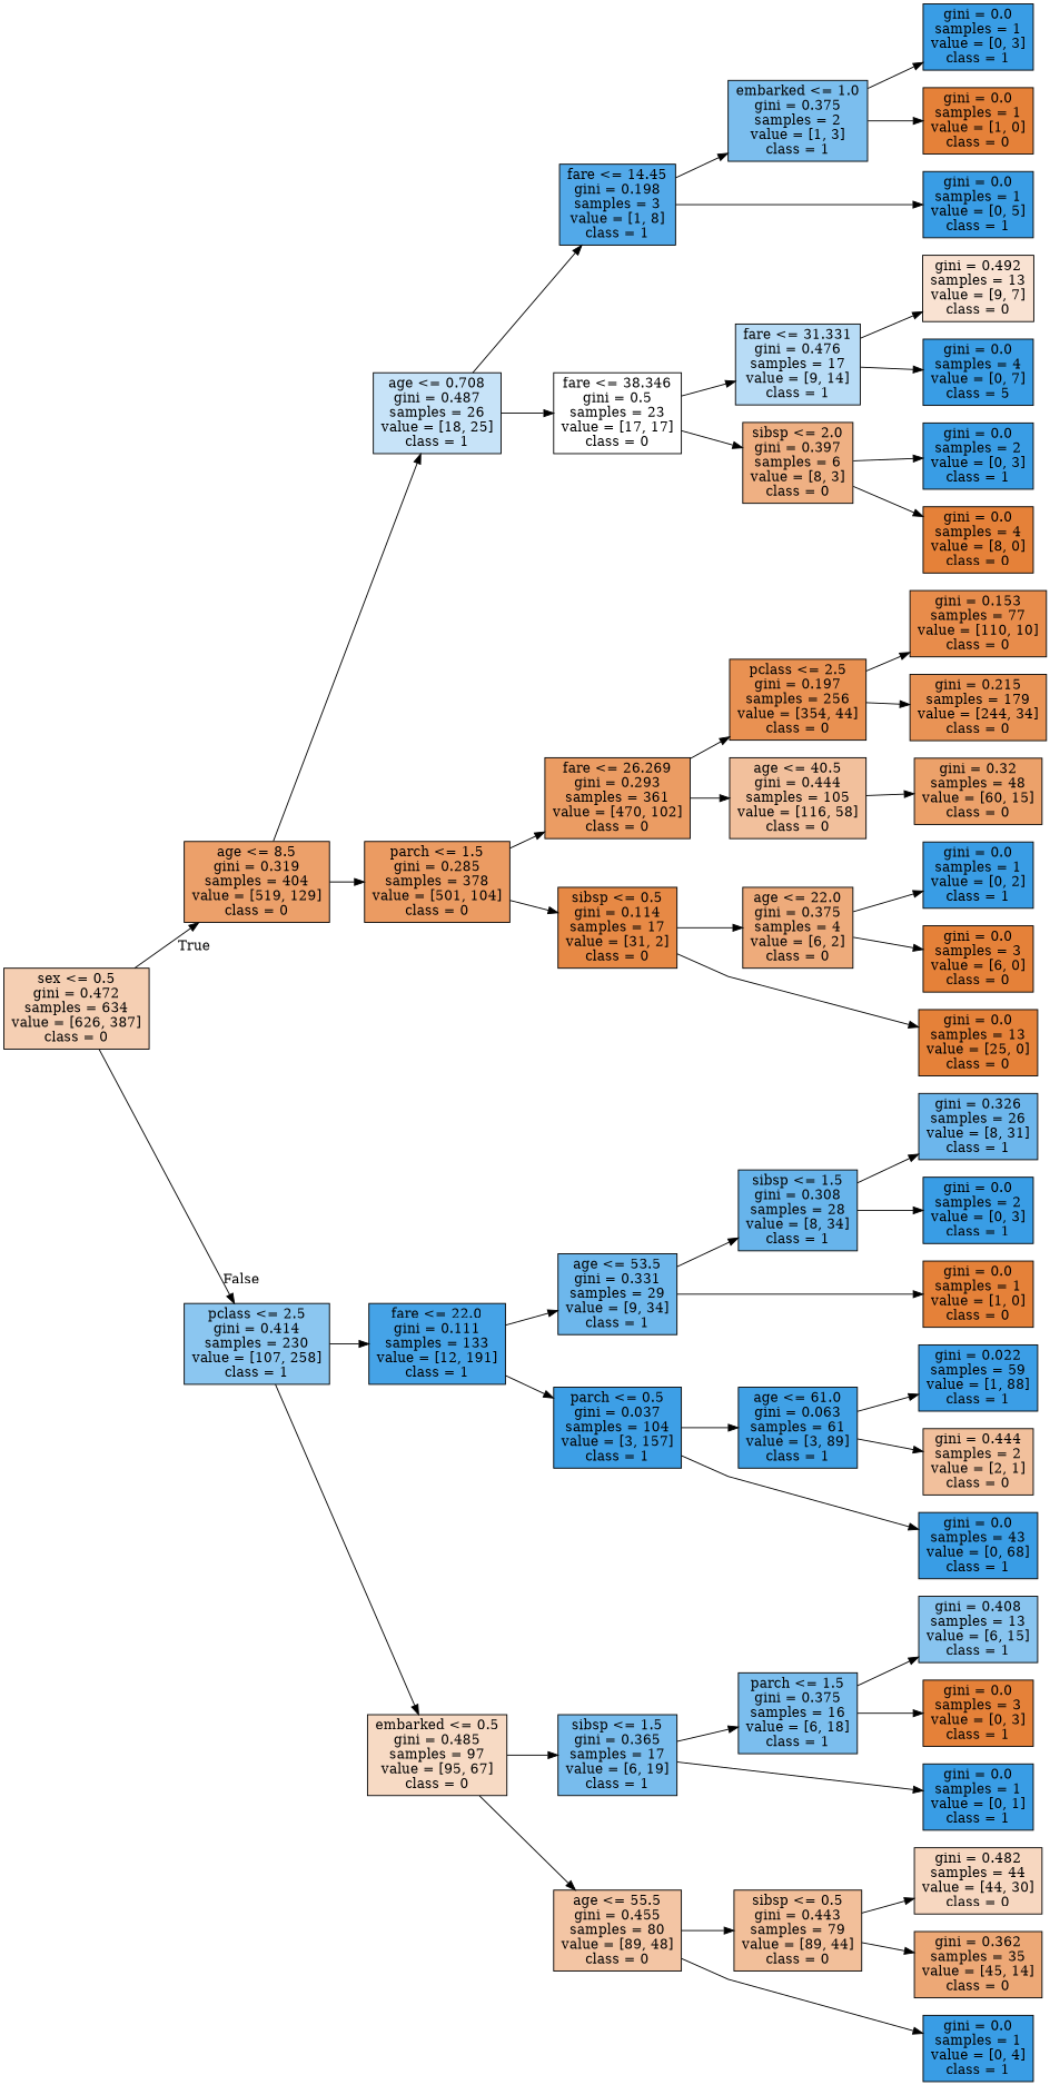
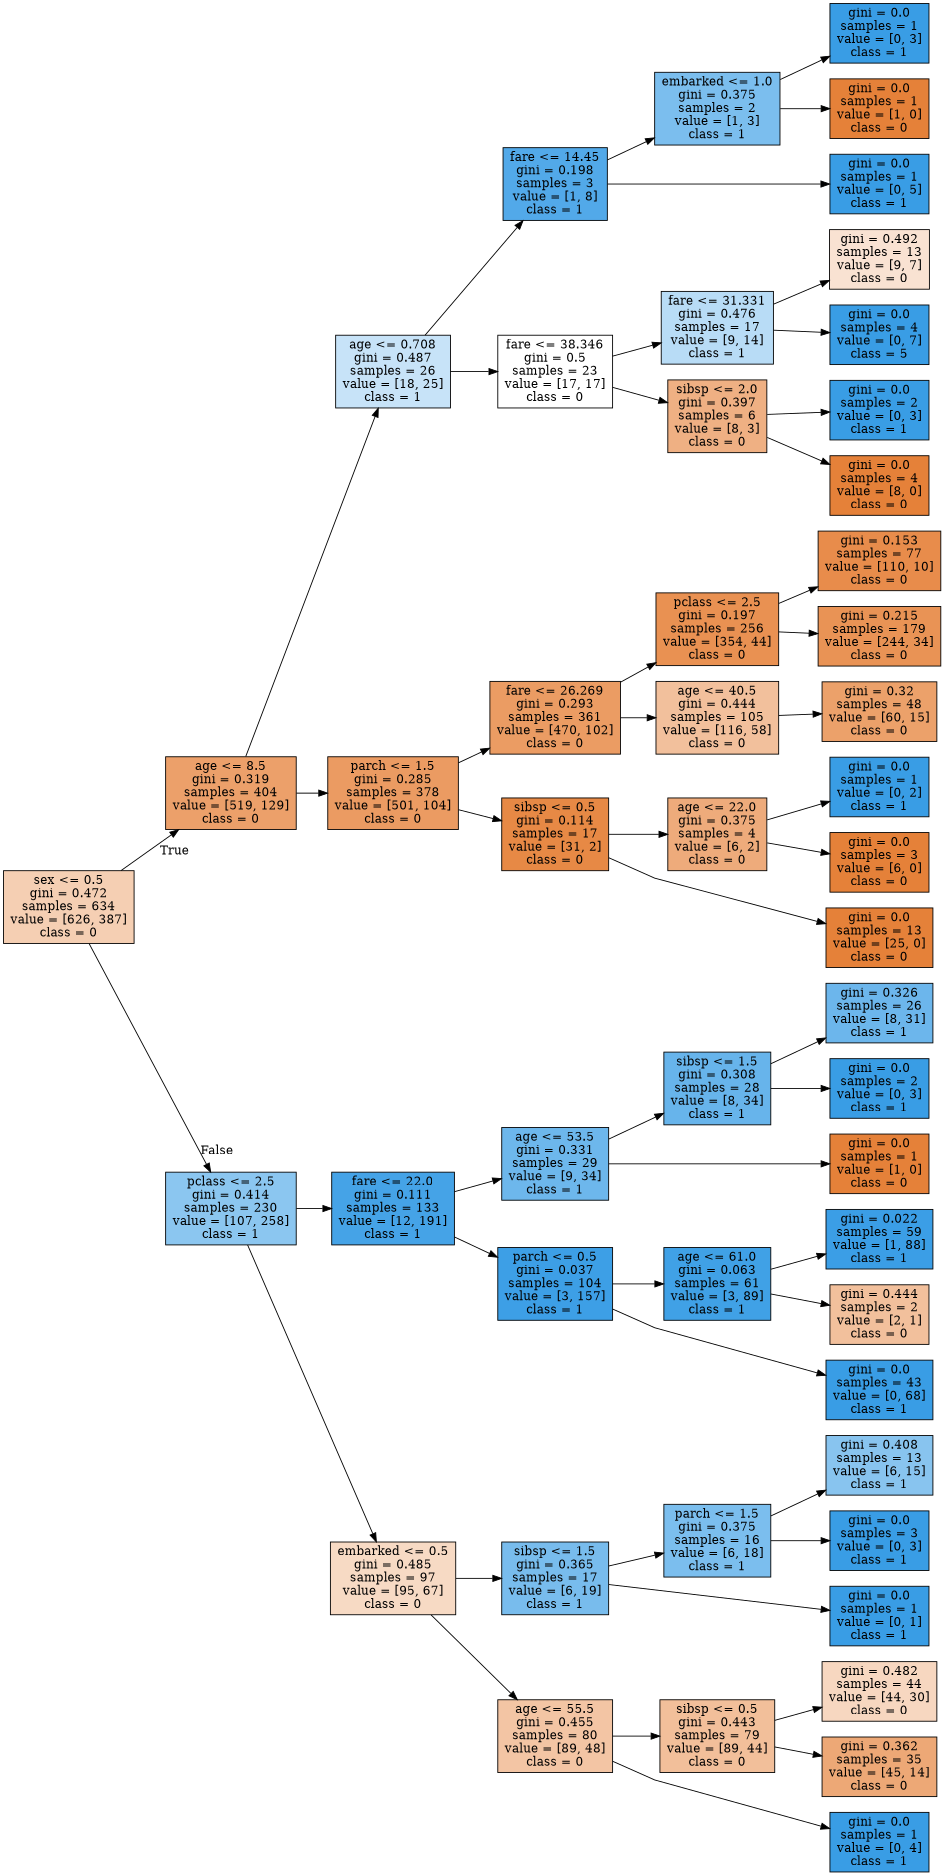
  digraph {
    rankdir=LR
    ranksep=equally
    splines=polyline
    node [color=black fillcolor="#399de5ff" shape=box style=filled]
    n1 [fillcolor="#e5813961" label="sex <= 0.5\ngini = 0.472\nsamples = 634\nvalue = [626, 387]\nclass = 0"]
    n2 [fillcolor="#e58139c0" label="age <= 8.5\ngini = 0.319\nsamples = 404\nvalue = [519, 129]\nclass = 0"]
    n3 [fillcolor="#399de595" label="pclass <= 2.5\ngini = 0.414\nsamples = 230\nvalue = [107, 258]\nclass = 1"]
    n4 [fillcolor="#399de547" label="age <= 0.708\ngini = 0.487\nsamples = 26\nvalue = [18, 25]\nclass = 1"]
    n5 [fillcolor="#e58139ca" label="parch <= 1.5\ngini = 0.285\nsamples = 378\nvalue = [501, 104]\nclass = 0"]
    n6 [fillcolor="#399de5ef" label="fare <= 22.0\ngini = 0.111\nsamples = 133\nvalue = [12, 191]\nclass = 1"]
    n7 [fillcolor="#e581394b" label="embarked <= 0.5\ngini = 0.485\nsamples = 97\nvalue = [95, 67]\nclass = 0"]
    n8 [fillcolor="#399de5df" label="fare <= 14.45\ngini = 0.198\nsamples = 3\nvalue = [1, 8]\nclass = 1"]
    n9 [fillcolor="#e5813900" label="fare <= 38.346\ngini = 0.5\nsamples = 23\nvalue = [17, 17]\nclass = 0"]
    n10 [fillcolor="#e58139c8" label="fare <= 26.269\ngini = 0.293\nsamples = 361\nvalue = [470, 102]\nclass = 0"]
    n11 [fillcolor="#e58139ef" label="sibsp <= 0.5\ngini = 0.114\nsamples = 17\nvalue = [31, 2]\nclass = 0"]
    n12 [fillcolor="#399de5bb" label="age <= 53.5\ngini = 0.331\nsamples = 29\nvalue = [9, 34]\nclass = 1"]
    n13 [fillcolor="#399de5fa" label="parch <= 0.5\ngini = 0.037\nsamples = 104\nvalue = [3, 157]\nclass = 1"]
    n14 [fillcolor="#399de5ae" label="sibsp <= 1.5\ngini = 0.365\nsamples = 17\nvalue = [6, 19]\nclass = 1"]
    n15 [fillcolor="#e5813975" label="age <= 55.5\ngini = 0.455\nsamples = 80\nvalue = [89, 48]\nclass = 0"]
    n16 [fillcolor="#399de5aa" label="embarked <= 1.0\ngini = 0.375\nsamples = 2\nvalue = [1, 3]\nclass = 1"]
    n17 [fillcolor="#399de55b" label="fare <= 31.331\ngini = 0.476\nsamples = 17\nvalue = [9, 14]\nclass = 1"]
    n18 [fillcolor="#e581399f" label="sibsp <= 2.0\ngini = 0.397\nsamples = 6\nvalue = [8, 3]\nclass = 0"]
    n19 [fillcolor="#e58139df" label="pclass <= 2.5\ngini = 0.197\nsamples = 256\nvalue = [354, 44]\nclass = 0"]
    n20 [fillcolor="#e581397f" label="age <= 40.5\ngini = 0.444\nsamples = 105\nvalue = [116, 58]\nclass = 0"]
    n21 [fillcolor="#e58139aa" label="age <= 22.0\ngini = 0.375\nsamples = 4\nvalue = [6, 2]\nclass = 0"]
    n22 [fillcolor="#399de5c3" label="sibsp <= 1.5\ngini = 0.308\nsamples = 28\nvalue = [8, 34]\nclass = 1"]
    n23 [fillcolor="#399de5f6" label="age <= 61.0\ngini = 0.063\nsamples = 61\nvalue = [3, 89]\nclass = 1"]
    n24 [fillcolor="#399de5aa" label="parch <= 1.5\ngini = 0.375\nsamples = 16\nvalue = [6, 18]\nclass = 1"]
    n25 [fillcolor="#e5813981" label="sibsp <= 0.5\ngini = 0.443\nsamples = 79\nvalue = [89, 44]\nclass = 0"]
    n26 [label="gini = 0.0\nsamples = 1\nvalue = [0, 3]\nclass = 1"]
    n27 [fillcolor="#e58139ff" label="gini = 0.0\nsamples = 1\nvalue = [1, 0]\nclass = 0"]
    n28 [label="gini = 0.0\nsamples = 1\nvalue = [0, 5]\nclass = 1"]
    n29 [fillcolor="#e5813939" label="gini = 0.492\nsamples = 13\nvalue = [9, 7]\nclass = 0"]
    n30 [label="gini = 0.0\nsamples = 4\nvalue = [0, 7]\nclass = 5"]
    n31 [label="gini = 0.0\nsamples = 2\nvalue = [0, 3]\nclass = 1"]
    n32 [fillcolor="#e58139ff" label="gini = 0.0\nsamples = 4\nvalue = [8, 0]\nclass = 0"]
    n33 [fillcolor="#e58139e8" label="gini = 0.153\nsamples = 77\nvalue = [110, 10]\nclass = 0"]
    n34 [fillcolor="#e58139db" label="gini = 0.215\nsamples = 179\nvalue = [244, 34]\nclass = 0"]
    n35 [fillcolor="#e58139bf" label="gini = 0.32\nsamples = 48\nvalue = [60, 15]\nclass = 0"]
    n36 [label="gini = 0.0\nsamples = 1\nvalue = [0, 2]\nclass = 1"]
    n37 [fillcolor="#e58139ff" label="gini = 0.0\nsamples = 3\nvalue = [6, 0]\nclass = 0"]
    n38 [fillcolor="#e58139ff" label="gini = 0.0\nsamples = 13\nvalue = [25, 0]\nclass = 0"]
    n39 [fillcolor="#399de5bd" label="gini = 0.326\nsamples = 26\nvalue = [8, 31]\nclass = 1"]
    n40 [label="gini = 0.0\nsamples = 2\nvalue = [0, 3]\nclass = 1"]
    n41 [fillcolor="#e58139ff" label="gini = 0.0\nsamples = 1\nvalue = [1, 0]\nclass = 0"]
    n42 [fillcolor="#399de5fc" label="gini = 0.022\nsamples = 59\nvalue = [1, 88]\nclass = 1"]
    n43 [fillcolor="#e581397f" label="gini = 0.444\nsamples = 2\nvalue = [2, 1]\nclass = 0"]
    n44 [label="gini = 0.0\nsamples = 43\nvalue = [0, 68]\nclass = 1"]
    n45 [fillcolor="#399de599" label="gini = 0.408\nsamples = 13\nvalue = [6, 15]\nclass = 1"]
-   n46 [fillcolor="#e58139ff" label="gini = 0.0\nsamples = 3\nvalue = [0, 3]\nclass = 1"]
+   n46 [label="gini = 0.0\nsamples = 3\nvalue = [0, 3]\nclass = 1"]
    n47 [label="gini = 0.0\nsamples = 1\nvalue = [0, 1]\nclass = 1"]
    n48 [fillcolor="#e5813951" label="gini = 0.482\nsamples = 44\nvalue = [44, 30]\nclass = 0"]
    n49 [fillcolor="#e58139b0" label="gini = 0.362\nsamples = 35\nvalue = [45, 14]\nclass = 0"]
    n50 [label="gini = 0.0\nsamples = 1\nvalue = [0, 4]\nclass = 1"]
    subgraph sub_1 {
      rank=same
      n1
    }
    subgraph sub_2 {
      rank=same
      n2
      n3
    }
    subgraph sub_3 {
      rank=same
      n4
      n5
      n6
      n7
    }
    subgraph sub_4 {
      rank=same
      n8
      n9
      n10
      n11
      n12
      n13
      n14
      n15
    }
    subgraph sub_5 {
      rank=same
      n16
      n17
      n18
      n19
      n20
      n21
      n22
      n23
      n24
      n25
    }
    subgraph sub_6 {
      rank=same
      n26
      n27
      n28
      n29
      n30
      n31
      n32
      n33
      n34
      n35
      n36
      n37
      n38
      n39
      n40
      n41
      n42
      n43
      n44
      n45
      n46
      n47
      n48
      n49
      n50
    }
    n1 -> n2 [headlabel=True labelangle=45 labeldistance=2.5]
    n1 -> n3 [headlabel=False labelangle=-45 labeldistance=2.5]
    n2 -> n4
    n2 -> n5
    n3 -> n6
    n3 -> n7
    n4 -> n8
    n4 -> n9
    n5 -> n10
    n5 -> n11
    n6 -> n12
    n6 -> n13
    n7 -> n14
    n7 -> n15
    n8 -> n16
    n8 -> n28
    n9 -> n17
    n9 -> n18
    n10 -> n19
    n10 -> n20
    n11 -> n21
    n11 -> n38
    n12 -> n22
    n12 -> n41
    n13 -> n23
    n13 -> n44
    n14 -> n24
    n14 -> n47
    n15 -> n25
    n15 -> n50
    n16 -> n26
    n16 -> n27
    n17 -> n29
    n17 -> n30
    n18 -> n31
    n18 -> n32
    n19 -> n33
    n19 -> n34
    n20 -> n35
    n21 -> n36
    n21 -> n37
    n22 -> n39
    n22 -> n40
    n23 -> n42
    n23 -> n43
    n24 -> n45
    n24 -> n46
    n25 -> n48
    n25 -> n49
  }
